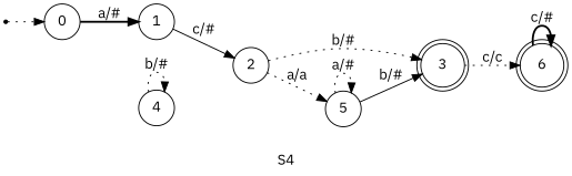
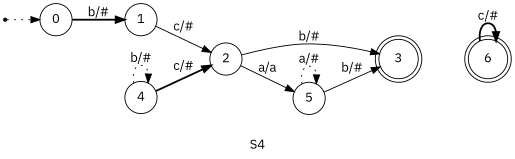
  digraph {
    fontname="IBM Plex Sans"
    label=S4
    rankdir=LR
    node [fontname="IBM Plex Sans" shape=circle]
    edge [fontname="IBM Plex Sans" style=dotted]
    init0 [shape=point]
    0
    1
    2
    4
    3 [shape=doublecircle]
    5
    6 [shape=doublecircle]
    init0 -> 0
-   0 -> 1 [label="a/#" style=bold]
+   0 -> 1 [label="b/#" style=bold]
    1 -> 2 [label="c/#" style=solid]
-   2 -> 3 [label="b/#"]
-   2 -> 5 [label="a/a"]
+   2 -> 3 [label="b/#" style=solid]
+   2 -> 5 [label="a/a" style=solid]
+   4 -> 2 [label="c/#" style=bold]
    4 -> 4 [label="b/#"]
-   3 -> 6 [label="c/c"]
    5 -> 3 [label="b/#" style=solid]
    5 -> 5 [label="a/#"]
    6 -> 6 [label="c/#" style=bold]
  }
